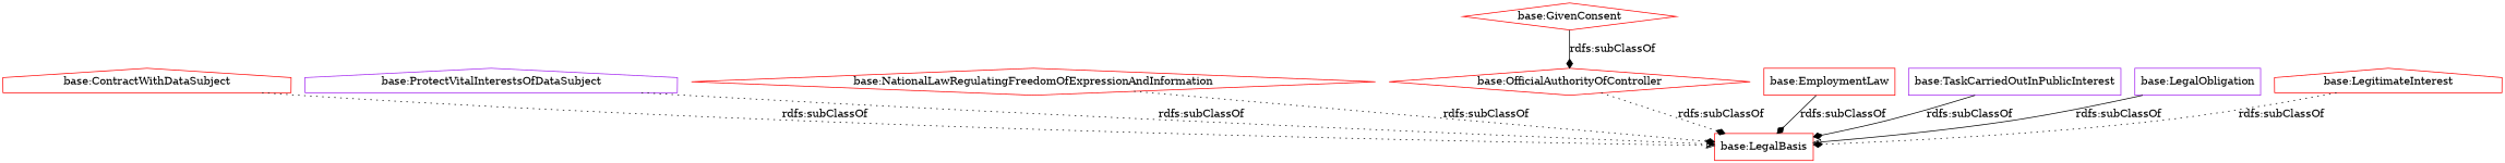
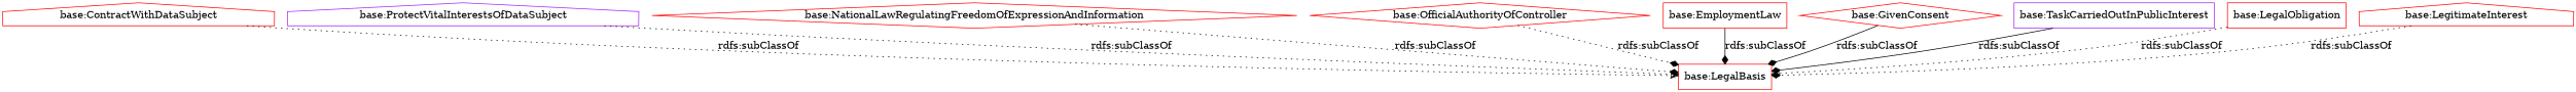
  digraph {
    fontname="DejaVu Serif"
    rankdir=TB
    node [color=red fontname="DejaVu Serif" shape=box]
    edge [arrowhead=diamond fontname="DejaVu Serif" style=dotted]
    "base:ContractWithDataSubject" [shape=house]
    "base:LegalBasis"
    "base:ProtectVitalInterestsOfDataSubject" [color=purple shape=house]
    "base:NationalLawRegulatingFreedomOfExpressionAndInformation" [shape=diamond]
    "base:OfficialAuthorityOfController" [shape=diamond]
    "base:EmploymentLaw"
    "base:GivenConsent" [shape=diamond]
    "base:TaskCarriedOutInPublicInterest" [color=purple]
-   "base:LegalObligation" [color=purple]
+   "base:LegalObligation"
    "base:LegitimateInterest" [shape=house]
    "base:ContractWithDataSubject" -> "base:LegalBasis" [arrowhead=onormal label="rdfs:subClassOf"]
    "base:ProtectVitalInterestsOfDataSubject" -> "base:LegalBasis" [arrowhead=vee label="rdfs:subClassOf"]
    "base:NationalLawRegulatingFreedomOfExpressionAndInformation" -> "base:LegalBasis" [label="rdfs:subClassOf"]
    "base:OfficialAuthorityOfController" -> "base:LegalBasis" [label="rdfs:subClassOf"]
    "base:EmploymentLaw" -> "base:LegalBasis" [label="rdfs:subClassOf" style=solid]
-   "base:GivenConsent" -> "base:OfficialAuthorityOfController" [label="rdfs:subClassOf" style=solid]
+   "base:GivenConsent" -> "base:LegalBasis" [label="rdfs:subClassOf" style=solid]
    "base:TaskCarriedOutInPublicInterest" -> "base:LegalBasis" [label="rdfs:subClassOf" style=solid]
-   "base:LegalObligation" -> "base:LegalBasis" [arrowhead=onormal label="rdfs:subClassOf" style=solid]
+   "base:LegalObligation" -> "base:LegalBasis" [arrowhead=onormal label="rdfs:subClassOf"]
    "base:LegitimateInterest" -> "base:LegalBasis" [label="rdfs:subClassOf"]
  }
